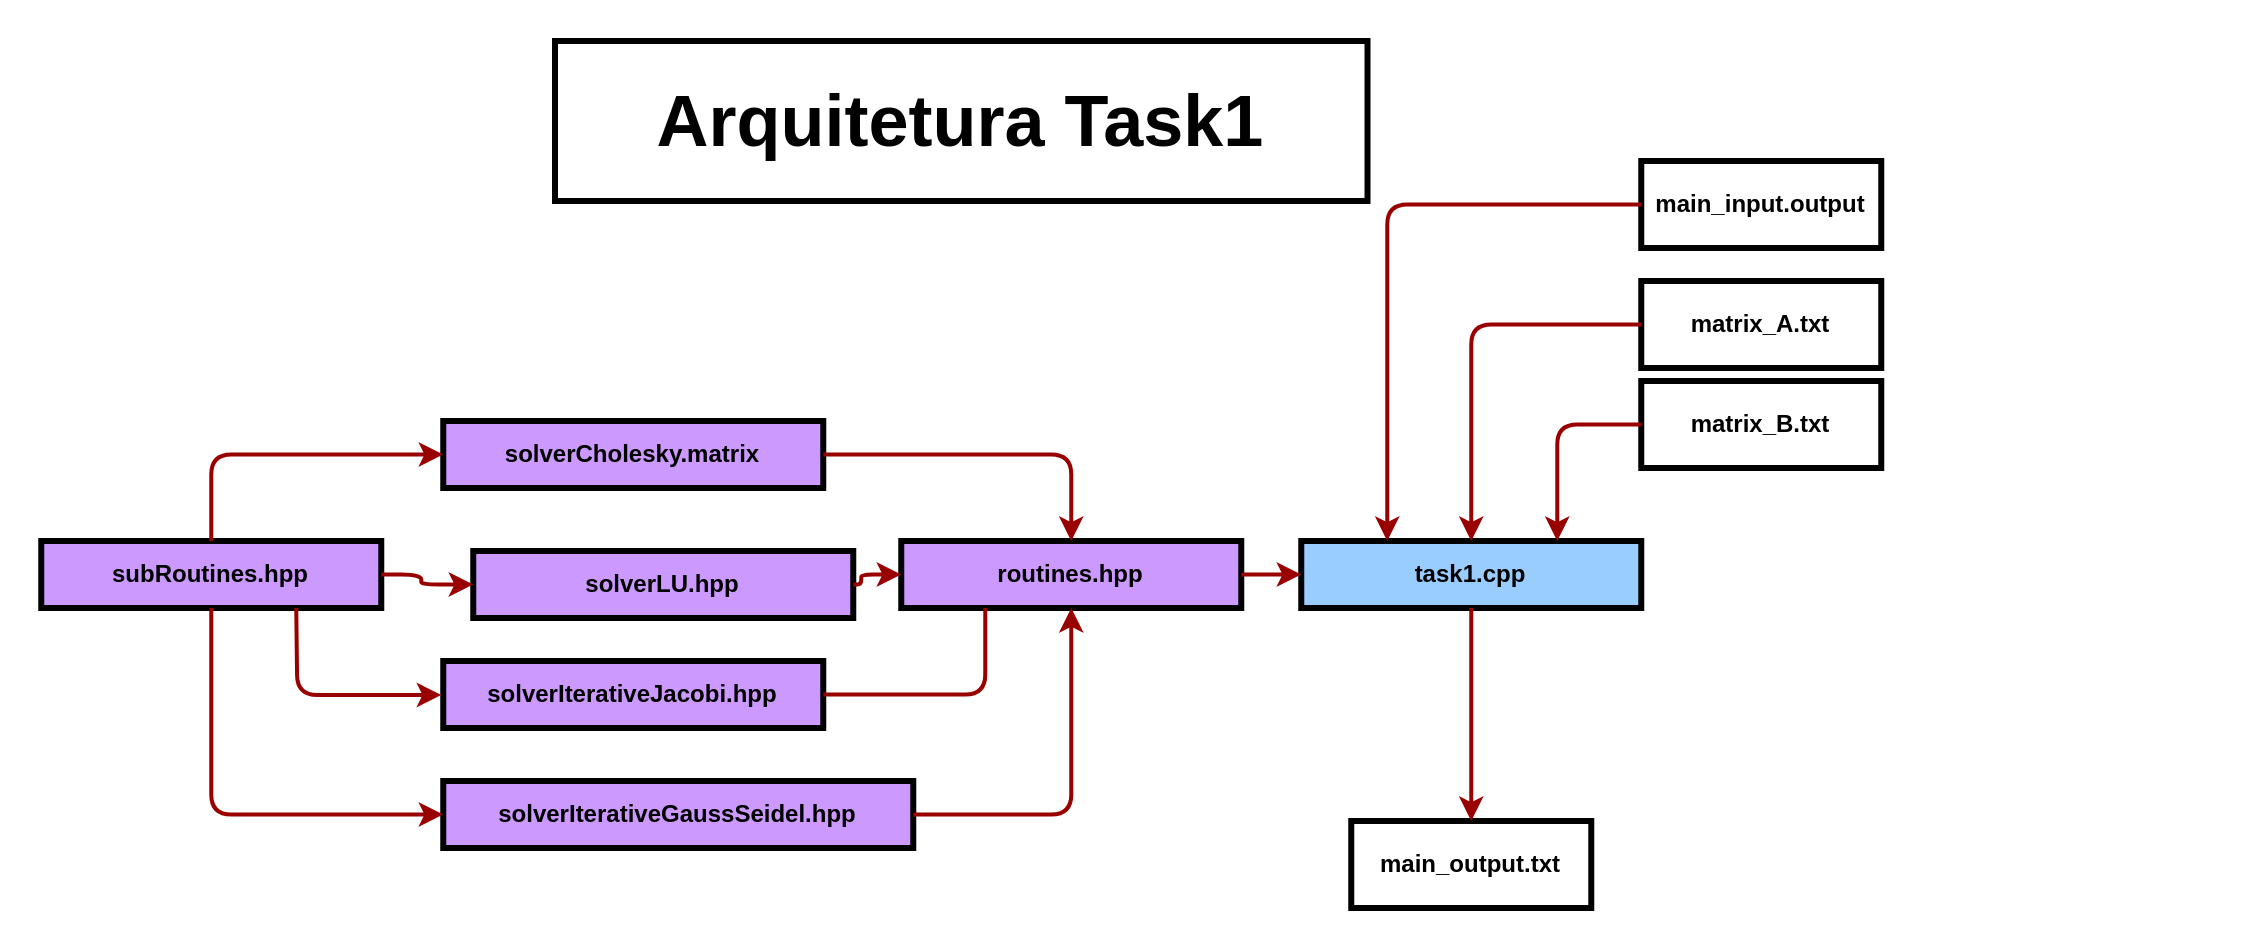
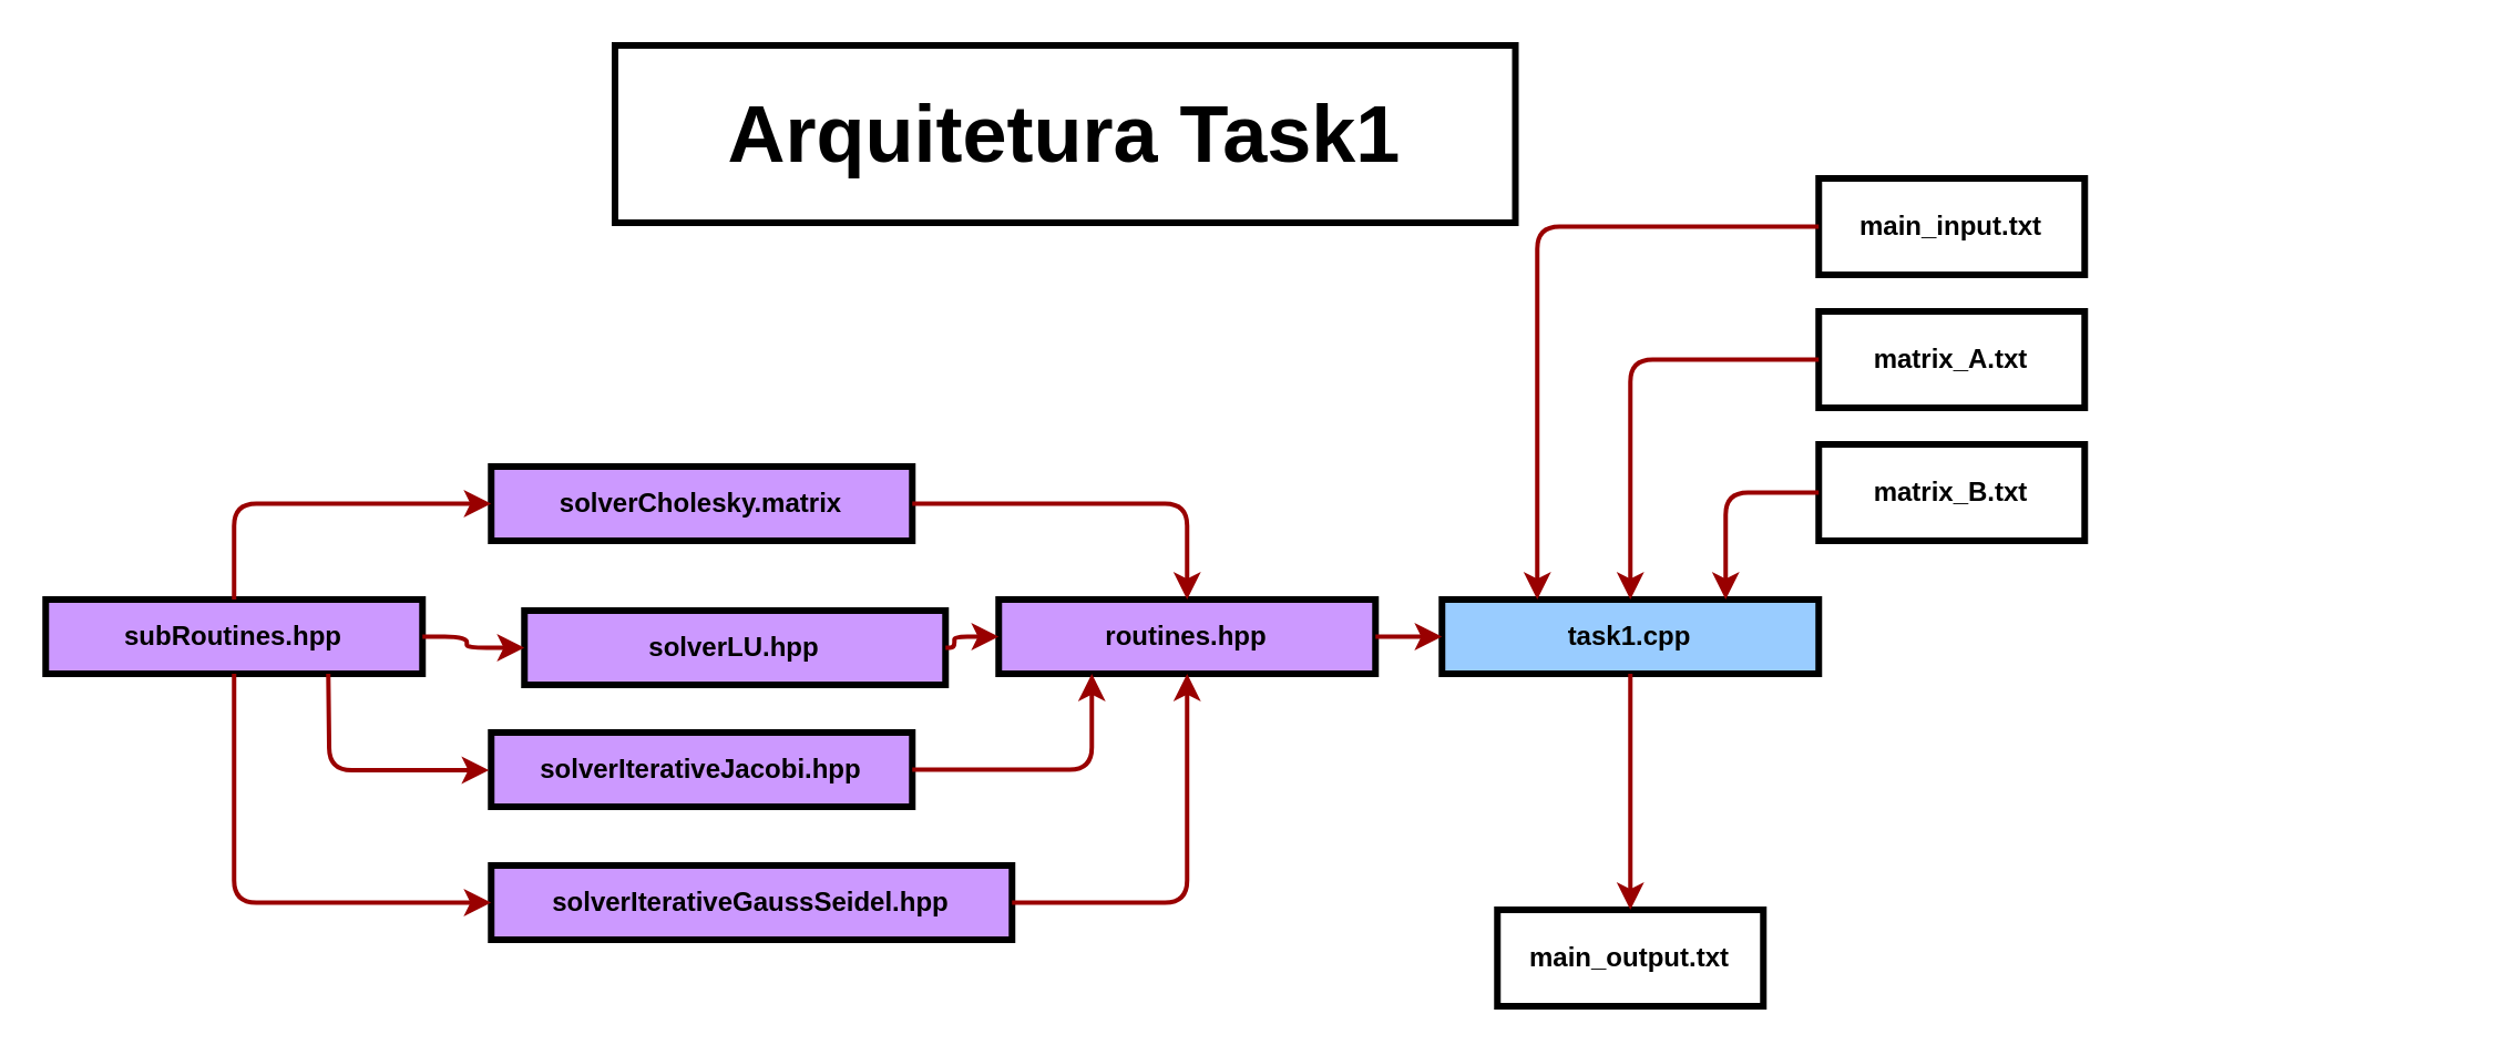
  <mxCell id="0" />
  <mxCell id="1" parent="0" />
- <mxCell id="2" value="main_input.output" style="whiteSpace=wrap;align=center;verticalAlign=middle;fontStyle=1;strokeWidth=3;fillColor=#FFFFFF;" parent="1" vertex="1"><mxGeometry x="820.13" y="80" width="120" height="43.5" as="geometry" /></mxCell>
+ <mxCell id="2" value="main_input.txt" style="whiteSpace=wrap;align=center;verticalAlign=middle;fontStyle=1;strokeWidth=3;fillColor=#FFFFFF;" parent="1" vertex="1"><mxGeometry x="820.13" y="80" width="120" height="43.5" as="geometry" /></mxCell>
  <mxCell id="3" value="&lt;b&gt;&lt;font style=&quot;font-size: 36px&quot;&gt;Arquitetura Task1&lt;/font&gt;&lt;/b&gt;" style="text;html=1;fillColor=none;align=center;verticalAlign=middle;whiteSpace=wrap;rounded=0;strokeColor=#000000;strokeWidth=3;perimeterSpacing=0;" parent="1" vertex="1"><mxGeometry x="277" y="20" width="406.25" height="80" as="geometry" /></mxCell>
  <mxCell id="4" value="routines.hpp" style="whiteSpace=wrap;align=center;verticalAlign=middle;fontStyle=1;strokeWidth=3;fillColor=#CC99FF;" parent="1" vertex="1"><mxGeometry x="450.13" y="270" width="170" height="33.5" as="geometry" /></mxCell>
  <mxCell id="5" value="solverLU.hpp" style="whiteSpace=wrap;align=center;verticalAlign=middle;fontStyle=1;strokeWidth=3;fillColor=#CC99FF;" parent="1" vertex="1"><mxGeometry x="236.13" y="275" width="190" height="33.5" as="geometry" /></mxCell>
  <mxCell id="6" value="task1.cpp" style="whiteSpace=wrap;align=center;verticalAlign=middle;fontStyle=1;strokeWidth=3;fillColor=#99CCFF;" parent="1" vertex="1"><mxGeometry x="650.13" y="270" width="170" height="33.5" as="geometry" /></mxCell>
  <mxCell id="7" value="" style="edgeStyle=elbowEdgeStyle;elbow=horizontal;strokeColor=#990000;strokeWidth=2;entryX=0;entryY=0.5;entryDx=0;entryDy=0;startArrow=none;startFill=0;exitX=1;exitY=0.5;exitDx=0;exitDy=0;" parent="1" source="4" target="6" edge="1"><mxGeometry width="100" height="100" relative="1" as="geometry"><mxPoint x="580.13" y="186.75" as="sourcePoint" /><mxPoint x="580.13" y="231.25" as="targetPoint" /><Array as="points"><mxPoint x="640.13" y="280" /><mxPoint x="622.13" y="222" /><mxPoint x="672.13" y="222" /><mxPoint x="985.13" y="223.25" /><mxPoint x="982.13" y="192.91" /></Array></mxGeometry></mxCell>
  <mxCell id="8" value="solverCholesky.matrix" style="whiteSpace=wrap;align=center;verticalAlign=middle;fontStyle=1;strokeWidth=3;fillColor=#CC99FF;" vertex="1" parent="1"><mxGeometry x="221.13" y="210" width="190" height="33.5" as="geometry" /></mxCell>
  <mxCell id="9" value="solverIterativeJacobi.hpp" style="whiteSpace=wrap;align=center;verticalAlign=middle;fontStyle=1;strokeWidth=3;fillColor=#CC99FF;" vertex="1" parent="1"><mxGeometry x="221.13" y="330" width="190" height="33.5" as="geometry" /></mxCell>
  <mxCell id="10" value="solverIterativeGaussSeidel.hpp" style="whiteSpace=wrap;align=center;verticalAlign=middle;fontStyle=1;strokeWidth=3;fillColor=#CC99FF;" vertex="1" parent="1"><mxGeometry x="221.13" y="390" width="235" height="33.5" as="geometry" /></mxCell>
  <mxCell id="11" value="subRoutines.hpp" style="whiteSpace=wrap;align=center;verticalAlign=middle;fontStyle=1;strokeWidth=3;fillColor=#CC99FF;" vertex="1" parent="1"><mxGeometry x="20.13" y="270" width="170" height="33.5" as="geometry" /></mxCell>
  <mxCell id="12" value="" style="edgeStyle=elbowEdgeStyle;elbow=horizontal;strokeColor=#990000;strokeWidth=2;startArrow=none;startFill=0;entryX=0.5;entryY=0;entryDx=0;entryDy=0;exitX=1;exitY=0.5;exitDx=0;exitDy=0;" edge="1" parent="1" source="8" target="4"><mxGeometry width="100" height="100" relative="1" as="geometry"><mxPoint x="440.13" y="190" as="sourcePoint" /><mxPoint x="520.13" y="190.25" as="targetPoint" /><Array as="points"><mxPoint x="535.13" y="250" /><mxPoint x="875.13" y="218.5" /><mxPoint x="872.13" y="188.16" /></Array></mxGeometry></mxCell>
  <mxCell id="13" value="" style="edgeStyle=elbowEdgeStyle;elbow=horizontal;strokeColor=#990000;strokeWidth=2;startArrow=none;startFill=0;entryX=0.5;entryY=1;entryDx=0;entryDy=0;exitX=1;exitY=0.5;exitDx=0;exitDy=0;" edge="1" parent="1" source="10" target="4"><mxGeometry width="100" height="100" relative="1" as="geometry"><mxPoint x="430.13" y="406.41" as="sourcePoint" /><mxPoint x="510.13" y="406.66" as="targetPoint" /><Array as="points"><mxPoint x="535.13" y="350" /><mxPoint x="865.13" y="434.91" /><mxPoint x="862.13" y="404.57" /></Array></mxGeometry></mxCell>
- <mxCell id="14" value="" style="edgeStyle=elbowEdgeStyle;elbow=horizontal;strokeColor=#990000;strokeWidth=2;startArrow=none;startFill=0;entryX=0.25;entryY=1;entryDx=0;entryDy=0;exitX=1;exitY=0.5;exitDx=0;exitDy=0;endArrow=none;" edge="1" parent="1" source="9" target="4"><mxGeometry width="100" height="100" relative="1" as="geometry"><mxPoint x="50.13" y="56.41" as="sourcePoint" /><mxPoint x="130.13" y="56.66" as="targetPoint" /><Array as="points"><mxPoint x="492.13" y="347" /><mxPoint x="485.13" y="84.91" /><mxPoint x="482.13" y="54.57" /></Array></mxGeometry></mxCell>
+ <mxCell id="14" value="" style="edgeStyle=elbowEdgeStyle;elbow=horizontal;strokeColor=#990000;strokeWidth=2;startArrow=none;startFill=0;entryX=0.25;entryY=1;entryDx=0;entryDy=0;exitX=1;exitY=0.5;exitDx=0;exitDy=0;" edge="1" parent="1" source="9" target="4"><mxGeometry width="100" height="100" relative="1" as="geometry"><mxPoint x="50.13" y="56.41" as="sourcePoint" /><mxPoint x="130.13" y="56.66" as="targetPoint" /><Array as="points"><mxPoint x="492.13" y="347" /><mxPoint x="485.13" y="84.91" /><mxPoint x="482.13" y="54.57" /></Array></mxGeometry></mxCell>
  <mxCell id="15" value="" style="edgeStyle=elbowEdgeStyle;elbow=horizontal;strokeColor=#990000;strokeWidth=2;startArrow=none;startFill=0;entryX=0;entryY=0.5;entryDx=0;entryDy=0;exitX=1;exitY=0.5;exitDx=0;exitDy=0;" edge="1" parent="1" source="5" target="4"><mxGeometry width="100" height="100" relative="1" as="geometry"><mxPoint x="60.13" y="66.41" as="sourcePoint" /><mxPoint x="140.13" y="66.66" as="targetPoint" /><Array as="points"><mxPoint x="430.13" y="287" /><mxPoint x="495.13" y="94.91" /><mxPoint x="492.13" y="64.57" /></Array></mxGeometry></mxCell>
  <mxCell id="16" value="" style="edgeStyle=elbowEdgeStyle;elbow=horizontal;strokeColor=#990000;strokeWidth=2;startArrow=none;startFill=0;entryX=0;entryY=0.5;entryDx=0;entryDy=0;exitX=1;exitY=0.5;exitDx=0;exitDy=0;" edge="1" parent="1" source="11" target="5"><mxGeometry width="100" height="100" relative="1" as="geometry"><mxPoint x="70.13" y="76.41" as="sourcePoint" /><mxPoint x="150.13" y="76.66" as="targetPoint" /><Array as="points"><mxPoint x="210.13" y="287" /><mxPoint x="505.13" y="104.91" /><mxPoint x="502.13" y="74.57" /></Array></mxGeometry></mxCell>
  <mxCell id="17" value="" style="edgeStyle=elbowEdgeStyle;elbow=horizontal;strokeColor=#990000;strokeWidth=2;startArrow=none;startFill=0;entryX=0;entryY=0.5;entryDx=0;entryDy=0;exitX=0.5;exitY=0;exitDx=0;exitDy=0;" edge="1" parent="1" source="11" target="8"><mxGeometry width="100" height="100" relative="1" as="geometry"><mxPoint x="80.13" y="86.41" as="sourcePoint" /><mxPoint x="160.13" y="86.66" as="targetPoint" /><Array as="points"><mxPoint x="105.13" y="250" /><mxPoint x="515.13" y="114.91" /><mxPoint x="512.13" y="84.57" /></Array></mxGeometry></mxCell>
  <mxCell id="18" value="" style="edgeStyle=elbowEdgeStyle;elbow=horizontal;strokeColor=#990000;strokeWidth=2;startArrow=none;startFill=0;exitX=0.75;exitY=1;exitDx=0;exitDy=0;" edge="1" parent="1" source="11"><mxGeometry width="100" height="100" relative="1" as="geometry"><mxPoint x="120.13" y="346.41" as="sourcePoint" /><mxPoint x="220.13" y="347" as="targetPoint" /><Array as="points"><mxPoint x="148.13" y="330" /><mxPoint x="150.13" y="366.91" /><mxPoint x="555.13" y="374.91" /><mxPoint x="552.13" y="344.57" /></Array></mxGeometry></mxCell>
  <mxCell id="19" value="" style="edgeStyle=elbowEdgeStyle;elbow=horizontal;strokeColor=#990000;strokeWidth=2;startArrow=none;startFill=0;entryX=0;entryY=0.5;entryDx=0;entryDy=0;exitX=0.5;exitY=1;exitDx=0;exitDy=0;" edge="1" parent="1" source="11" target="10"><mxGeometry width="100" height="100" relative="1" as="geometry"><mxPoint x="110.13" y="406.41" as="sourcePoint" /><mxPoint x="190.13" y="406.66" as="targetPoint" /><Array as="points"><mxPoint x="105.13" y="407" /><mxPoint x="545.13" y="434.91" /><mxPoint x="542.13" y="404.57" /></Array></mxGeometry></mxCell>
  <mxCell id="20" value="main_output.txt" style="whiteSpace=wrap;align=center;verticalAlign=middle;fontStyle=1;strokeWidth=3;fillColor=#FFFFFF;" vertex="1" parent="1"><mxGeometry x="675.13" y="410" width="120" height="43.5" as="geometry" /></mxCell>
  <mxCell id="21" value="matrix_A.txt" style="whiteSpace=wrap;align=center;verticalAlign=middle;fontStyle=1;strokeWidth=3;fillColor=#FFFFFF;" vertex="1" parent="1"><mxGeometry x="820.13" y="140" width="120" height="43.5" as="geometry" /></mxCell>
- <mxCell id="22" value="matrix_B.txt" style="whiteSpace=wrap;align=center;verticalAlign=middle;fontStyle=1;strokeWidth=3;fillColor=#FFFFFF;" vertex="1" parent="1"><mxGeometry x="820.13" y="190" width="120" height="43.5" as="geometry" /></mxCell>
+ <mxCell id="22" value="matrix_B.txt" style="whiteSpace=wrap;align=center;verticalAlign=middle;fontStyle=1;strokeWidth=3;fillColor=#FFFFFF;" vertex="1" parent="1"><mxGeometry x="820.13" y="200" width="120" height="43.5" as="geometry" /></mxCell>
  <mxCell id="23" value="" style="edgeStyle=elbowEdgeStyle;elbow=horizontal;strokeColor=#990000;strokeWidth=2;startArrow=none;startFill=0;entryX=0.75;entryY=0;entryDx=0;entryDy=0;exitX=0;exitY=0.5;exitDx=0;exitDy=0;" edge="1" parent="1" source="22" target="6"><mxGeometry width="100" height="100" relative="1" as="geometry"><mxPoint x="670.13" y="221.41" as="sourcePoint" /><mxPoint x="750.13" y="221.66" as="targetPoint" /><Array as="points"><mxPoint x="778.13" y="250" /><mxPoint x="1105.13" y="249.91" /><mxPoint x="1102.13" y="219.57" /></Array></mxGeometry></mxCell>
  <mxCell id="24" value="" style="edgeStyle=elbowEdgeStyle;elbow=horizontal;strokeColor=#990000;strokeWidth=2;startArrow=none;startFill=0;entryX=0.5;entryY=0;entryDx=0;entryDy=0;exitX=0;exitY=0.5;exitDx=0;exitDy=0;" edge="1" parent="1" source="21" target="6"><mxGeometry width="100" height="100" relative="1" as="geometry"><mxPoint x="630.13" y="70" as="sourcePoint" /><mxPoint x="710.13" y="70.25" as="targetPoint" /><Array as="points"><mxPoint x="735.13" y="180" /><mxPoint x="1065.13" y="98.5" /><mxPoint x="1062.13" y="68.16" /></Array></mxGeometry></mxCell>
  <mxCell id="25" value="" style="edgeStyle=elbowEdgeStyle;elbow=horizontal;strokeColor=#990000;strokeWidth=2;startArrow=none;startFill=0;entryX=0.25;entryY=0;entryDx=0;entryDy=0;exitX=0;exitY=0.5;exitDx=0;exitDy=0;" edge="1" parent="1" source="2" target="6"><mxGeometry width="100" height="100" relative="1" as="geometry"><mxPoint x="640.13" y="80" as="sourcePoint" /><mxPoint x="720.13" y="80.25" as="targetPoint" /><Array as="points"><mxPoint x="693.13" y="190" /><mxPoint x="1075.13" y="108.5" /><mxPoint x="1072.13" y="78.16" /></Array></mxGeometry></mxCell>
  <mxCell id="26" value="" style="edgeStyle=elbowEdgeStyle;elbow=horizontal;strokeColor=#990000;strokeWidth=2;startArrow=none;startFill=0;entryX=0.5;entryY=0;entryDx=0;entryDy=0;exitX=0.5;exitY=1;exitDx=0;exitDy=0;" edge="1" parent="1" source="6" target="20"><mxGeometry width="100" height="100" relative="1" as="geometry"><mxPoint x="650.13" y="363.5" as="sourcePoint" /><mxPoint x="730.13" y="363.75" as="targetPoint" /><Array as="points"><mxPoint x="735.13" y="360" /><mxPoint x="1085.13" y="392" /><mxPoint x="1082.13" y="361.66" /></Array></mxGeometry></mxCell>
